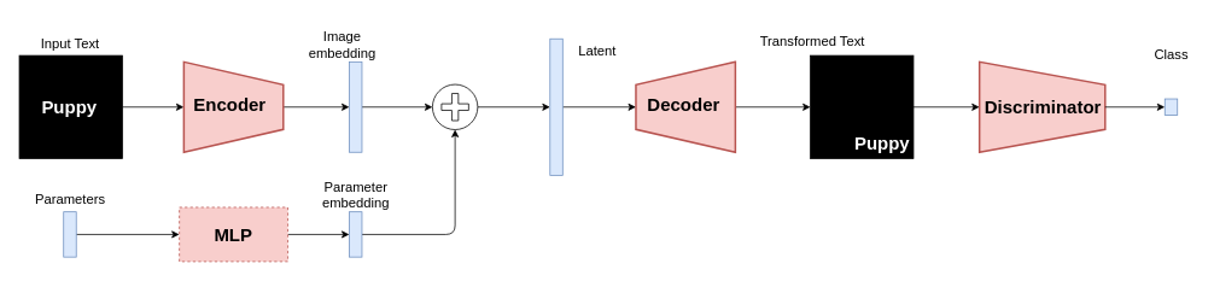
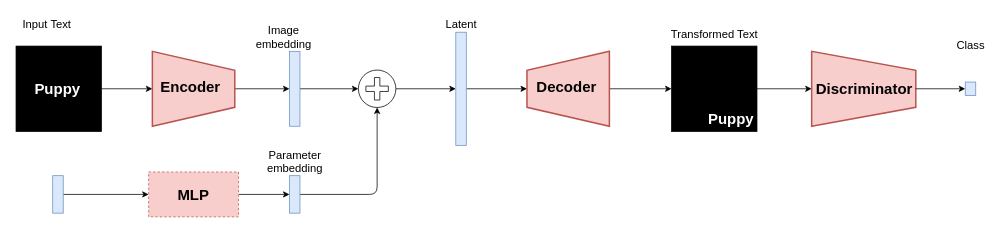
  <mxCell id="0" />
  <mxCell id="1" parent="0" />
- <mxCell id="2" value="&lt;span style=&quot;font-size: 15px&quot;&gt;Input Text&lt;/span&gt;" style="text;html=1;resizable=0;points=[];autosize=1;align=center;verticalAlign=top;spacingTop=-4;" vertex="1" parent="1"><mxGeometry x="36" y="36" width="80" height="20" as="geometry" /></mxCell>
+ <mxCell id="2" value="&lt;span style=&quot;font-size: 15px&quot;&gt;Input Text&lt;/span&gt;" style="text;html=1;resizable=0;points=[];autosize=1;align=center;verticalAlign=top;spacingTop=-4;" vertex="1" parent="1"><mxGeometry x="21" y="21" width="80" height="20" as="geometry" /></mxCell>
  <mxCell id="3" style="edgeStyle=segmentEdgeStyle;orthogonalLoop=1;jettySize=auto;html=1;exitX=1;exitY=0.5;exitDx=0;exitDy=0;entryX=0.5;entryY=0;entryDx=0;entryDy=0;" edge="1" parent="1" source="4" target="17"><mxGeometry relative="1" as="geometry" /></mxCell>
  <mxCell id="4" value="" style="rounded=0;whiteSpace=wrap;html=1;fillColor=#000000;" vertex="1" parent="1"><mxGeometry x="20" y="61" width="114" height="114" as="geometry" /></mxCell>
  <mxCell id="5" value="&lt;font size=&quot;1&quot; color=&quot;#ffffff&quot;&gt;&lt;b style=&quot;font-size: 20px&quot;&gt;Puppy&lt;/b&gt;&lt;/font&gt;" style="text;html=1;resizable=0;points=[];autosize=1;align=left;verticalAlign=top;spacingTop=-4;" vertex="1" parent="1"><mxGeometry x="43" y="103" width="80" height="20" as="geometry" /></mxCell>
  <mxCell id="6" style="edgeStyle=segmentEdgeStyle;orthogonalLoop=1;jettySize=auto;html=1;exitX=0.5;exitY=0;exitDx=0;exitDy=0;entryX=0;entryY=0.5;entryDx=0;entryDy=0;" edge="1" parent="1" source="11" target="8"><mxGeometry relative="1" as="geometry" /></mxCell>
  <mxCell id="7" style="edgeStyle=segmentEdgeStyle;orthogonalLoop=1;jettySize=auto;html=1;exitX=1;exitY=0.5;exitDx=0;exitDy=0;entryX=0.5;entryY=0;entryDx=0;entryDy=0;" edge="1" parent="1" source="8" target="31"><mxGeometry relative="1" as="geometry" /></mxCell>
  <mxCell id="8" value="" style="rounded=0;whiteSpace=wrap;html=1;fillColor=#000000;" vertex="1" parent="1"><mxGeometry x="895" y="61" width="114" height="114" as="geometry" /></mxCell>
  <mxCell id="9" value="&lt;font size=&quot;1&quot; color=&quot;#ffffff&quot;&gt;&lt;b style=&quot;font-size: 20px&quot;&gt;Puppy&lt;/b&gt;&lt;/font&gt;" style="text;html=1;resizable=0;points=[];autosize=1;align=left;verticalAlign=top;spacingTop=-4;" vertex="1" parent="1"><mxGeometry x="942" y="143.19" width="80" height="20" as="geometry" /></mxCell>
- <mxCell id="10" value="&lt;span style=&quot;font-size: 15px&quot;&gt;Transformed Text&lt;br&gt;&lt;/span&gt;" style="text;html=1;resizable=0;points=[];autosize=1;align=center;verticalAlign=top;spacingTop=-4;" vertex="1" parent="1"><mxGeometry x="832" y="34.19" width="130" height="20" as="geometry" /></mxCell>
+ <mxCell id="10" value="&lt;span style=&quot;font-size: 15px&quot;&gt;Transformed Text&lt;br&gt;&lt;/span&gt;" style="text;html=1;resizable=0;points=[];autosize=1;align=center;verticalAlign=top;spacingTop=-4;" vertex="1" parent="1"><mxGeometry x="887" y="34.19" width="130" height="20" as="geometry" /></mxCell>
  <mxCell id="11" value="" style="verticalLabelPosition=bottom;verticalAlign=top;html=1;strokeWidth=2;shape=trapezoid;perimeter=trapezoidPerimeter;whiteSpace=wrap;size=0.253;arcSize=10;flipV=1;rotation=90;fillColor=#f8cecc;strokeColor=#b85450;" vertex="1" parent="1"><mxGeometry x="707" y="63" width="100" height="110" as="geometry" /></mxCell>
  <mxCell id="12" value="&lt;b&gt;&lt;font style=&quot;font-size: 20px&quot;&gt;Decoder&lt;/font&gt;&lt;/b&gt;" style="text;html=1;resizable=0;points=[];autosize=1;align=left;verticalAlign=top;spacingTop=-4;" vertex="1" parent="1"><mxGeometry x="713" y="101" width="100" height="20" as="geometry" /></mxCell>
  <mxCell id="13" style="edgeStyle=segmentEdgeStyle;orthogonalLoop=1;jettySize=auto;html=1;exitX=1;exitY=0.5;exitDx=0;exitDy=0;entryX=0;entryY=0.5;entryDx=0;entryDy=0;" edge="1" parent="1" source="14" target="20"><mxGeometry relative="1" as="geometry" /></mxCell>
  <mxCell id="14" value="" style="rounded=0;whiteSpace=wrap;html=1;fillColor=#dae8fc;strokeColor=#6c8ebf;" vertex="1" parent="1"><mxGeometry x="69" y="234" width="14" height="50" as="geometry" /></mxCell>
- <mxCell id="15" value="&lt;span style=&quot;font-size: 15px&quot;&gt;Parameters&lt;/span&gt;" style="text;html=1;resizable=0;points=[];autosize=1;align=center;verticalAlign=top;spacingTop=-4;" vertex="1" parent="1"><mxGeometry x="31" y="209" width="90" height="20" as="geometry" /></mxCell>
  <mxCell id="16" style="edgeStyle=segmentEdgeStyle;orthogonalLoop=1;jettySize=auto;html=1;exitX=0.5;exitY=1;exitDx=0;exitDy=0;entryX=0;entryY=0.5;entryDx=0;entryDy=0;" edge="1" parent="1" source="17" target="22"><mxGeometry relative="1" as="geometry" /></mxCell>
  <mxCell id="17" value="" style="verticalLabelPosition=bottom;verticalAlign=top;html=1;strokeWidth=2;shape=trapezoid;perimeter=trapezoidPerimeter;whiteSpace=wrap;size=0.253;arcSize=10;flipV=1;rotation=-90;fillColor=#f8cecc;strokeColor=#b85450;" vertex="1" parent="1"><mxGeometry x="207" y="63" width="100" height="110" as="geometry" /></mxCell>
  <mxCell id="18" value="&lt;b&gt;&lt;font style=&quot;font-size: 20px&quot;&gt;Encoder&lt;/font&gt;&lt;/b&gt;" style="text;html=1;resizable=0;points=[];autosize=1;align=left;verticalAlign=top;spacingTop=-4;" vertex="1" parent="1"><mxGeometry x="211" y="101" width="100" height="20" as="geometry" /></mxCell>
  <mxCell id="19" style="edgeStyle=segmentEdgeStyle;orthogonalLoop=1;jettySize=auto;html=1;exitX=1;exitY=0.5;exitDx=0;exitDy=0;entryX=0;entryY=0.5;entryDx=0;entryDy=0;" edge="1" parent="1" source="20" target="25"><mxGeometry relative="1" as="geometry" /></mxCell>
  <mxCell id="20" value="&lt;b&gt;&lt;font style=&quot;font-size: 20px&quot;&gt;MLP&lt;/font&gt;&lt;/b&gt;" style="rounded=0;whiteSpace=wrap;html=1;fillColor=#f8cecc;strokeColor=#b85450;dashed=1;" vertex="1" parent="1"><mxGeometry x="197" y="229" width="120" height="60" as="geometry" /></mxCell>
  <mxCell id="21" style="edgeStyle=segmentEdgeStyle;orthogonalLoop=1;jettySize=auto;html=1;exitX=1;exitY=0.5;exitDx=0;exitDy=0;entryX=0;entryY=0.5;entryDx=0;entryDy=0;" edge="1" parent="1" source="22" target="28"><mxGeometry relative="1" as="geometry" /></mxCell>
  <mxCell id="22" value="" style="rounded=0;whiteSpace=wrap;html=1;fillColor=#dae8fc;strokeColor=#6c8ebf;" vertex="1" parent="1"><mxGeometry x="385" y="68" width="14" height="100" as="geometry" /></mxCell>
  <mxCell id="23" value="&lt;font style=&quot;font-size: 15px&quot;&gt;Image&lt;br&gt;embedding&lt;/font&gt;" style="text;html=1;resizable=0;points=[];autosize=1;align=center;verticalAlign=top;spacingTop=-4;" vertex="1" parent="1"><mxGeometry x="332" y="29" width="90" height="30" as="geometry" /></mxCell>
  <mxCell id="24" style="edgeStyle=segmentEdgeStyle;orthogonalLoop=1;jettySize=auto;html=1;exitX=1;exitY=0.5;exitDx=0;exitDy=0;entryX=0.5;entryY=1;entryDx=0;entryDy=0;" edge="1" parent="1" source="25" target="28"><mxGeometry relative="1" as="geometry" /></mxCell>
  <mxCell id="25" value="" style="rounded=0;whiteSpace=wrap;html=1;fillColor=#dae8fc;strokeColor=#6c8ebf;" vertex="1" parent="1"><mxGeometry x="385" y="234" width="14" height="50" as="geometry" /></mxCell>
  <mxCell id="26" value="&lt;span style=&quot;font-size: 15px&quot;&gt;Parameter&lt;br&gt;embedding&lt;br&gt;&lt;/span&gt;" style="text;html=1;resizable=0;points=[];autosize=1;align=center;verticalAlign=top;spacingTop=-4;" vertex="1" parent="1"><mxGeometry x="347" y="195" width="90" height="30" as="geometry" /></mxCell>
  <mxCell id="27" style="edgeStyle=segmentEdgeStyle;orthogonalLoop=1;jettySize=auto;html=1;exitX=1;exitY=0.5;exitDx=0;exitDy=0;entryX=0;entryY=0.5;entryDx=0;entryDy=0;" edge="1" parent="1" source="28" target="30"><mxGeometry relative="1" as="geometry" /></mxCell>
  <mxCell id="28" value="" style="shape=mxgraph.bpmn.shape;html=1;verticalLabelPosition=bottom;labelBackgroundColor=#ffffff;verticalAlign=top;align=center;perimeter=ellipsePerimeter;outlineConnect=0;outline=standard;symbol=parallelMultiple;" vertex="1" parent="1"><mxGeometry x="477" y="93" width="50" height="50" as="geometry" /></mxCell>
  <mxCell id="29" style="edgeStyle=segmentEdgeStyle;orthogonalLoop=1;jettySize=auto;html=1;exitX=1;exitY=0.5;exitDx=0;exitDy=0;entryX=0.5;entryY=1;entryDx=0;entryDy=0;" edge="1" parent="1" source="30" target="11"><mxGeometry relative="1" as="geometry" /></mxCell>
  <mxCell id="30" value="" style="rounded=0;whiteSpace=wrap;html=1;fillColor=#dae8fc;strokeColor=#6c8ebf;" vertex="1" parent="1"><mxGeometry x="607" y="42.5" width="14" height="151" as="geometry" /></mxCell>
  <mxCell id="31" value="" style="verticalLabelPosition=bottom;verticalAlign=top;html=1;strokeWidth=2;shape=trapezoid;perimeter=trapezoidPerimeter;whiteSpace=wrap;size=0.253;arcSize=10;flipV=1;rotation=-90;fillColor=#f8cecc;strokeColor=#b85450;" vertex="1" parent="1"><mxGeometry x="1101.5" y="48.5" width="100" height="139" as="geometry" /></mxCell>
  <mxCell id="32" value="&lt;b&gt;&lt;font style=&quot;font-size: 20px&quot;&gt;Discriminator&lt;/font&gt;&lt;/b&gt;" style="text;html=1;resizable=0;points=[];autosize=1;align=left;verticalAlign=top;spacingTop=-4;" vertex="1" parent="1"><mxGeometry x="1086" y="103" width="140" height="20" as="geometry" /></mxCell>
  <mxCell id="33" style="edgeStyle=segmentEdgeStyle;orthogonalLoop=1;jettySize=auto;html=1;exitX=0.5;exitY=1;exitDx=0;exitDy=0;entryX=0;entryY=0.5;entryDx=0;entryDy=0;" edge="1" parent="1" source="31" target="34"><mxGeometry relative="1" as="geometry" /></mxCell>
  <mxCell id="34" value="" style="rounded=0;whiteSpace=wrap;html=1;fillColor=#dae8fc;strokeColor=#6c8ebf;" vertex="1" parent="1"><mxGeometry x="1287" y="109" width="14" height="18" as="geometry" /></mxCell>
- <mxCell id="35" value="&lt;span style=&quot;font-size: 15px&quot;&gt;Latent&lt;/span&gt;" style="text;html=1;resizable=0;points=[];autosize=1;align=center;verticalAlign=top;spacingTop=-4;" vertex="1" parent="1"><mxGeometry x="629" y="45" width="60" height="20" as="geometry" /></mxCell>
+ <mxCell id="35" value="&lt;span style=&quot;font-size: 15px&quot;&gt;Latent&lt;/span&gt;" style="text;html=1;resizable=0;points=[];autosize=1;align=center;verticalAlign=top;spacingTop=-4;" vertex="1" parent="1"><mxGeometry x="584" y="20" width="60" height="20" as="geometry" /></mxCell>
  <mxCell id="36" value="&lt;span style=&quot;font-size: 15px&quot;&gt;Class&lt;br&gt;&lt;/span&gt;" style="text;html=1;resizable=0;points=[];autosize=1;align=center;verticalAlign=top;spacingTop=-4;" vertex="1" parent="1"><mxGeometry x="1269" y="48" width="50" height="20" as="geometry" /></mxCell>
